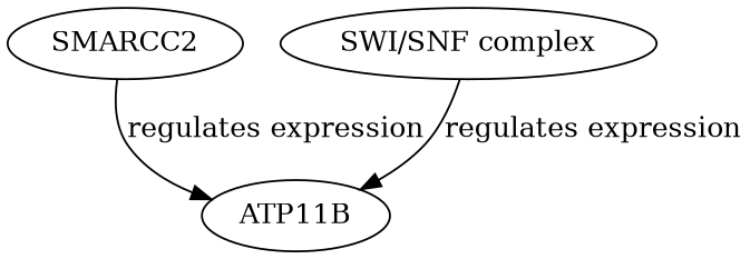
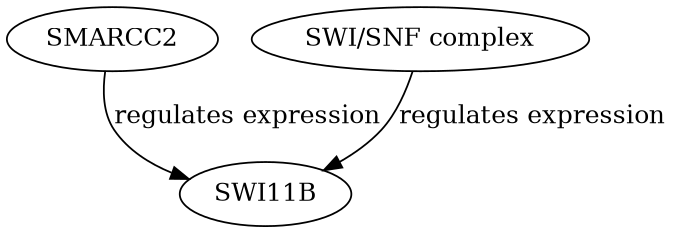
  digraph {
    edge [probability=0.6]
    SMARCC2
-   ATP11B
+   ATP11B [label=SWI11B]
    "SWI/SNF complex"
    SMARCC2 -> ATP11B [evidence="SMARCC2 is part of the SWI/SNF complex, which can regulate gene expression, including genes involved in lipid transport such as ATP11B (PMID: 24623306)." label="regulates expression"]
    "SWI/SNF complex" -> ATP11B [evidence="SWI/SNF complex can regulate expression of genes involved in lipid transport such as ATP11B (PMID: 24623306)." label="regulates expression"]
  }
